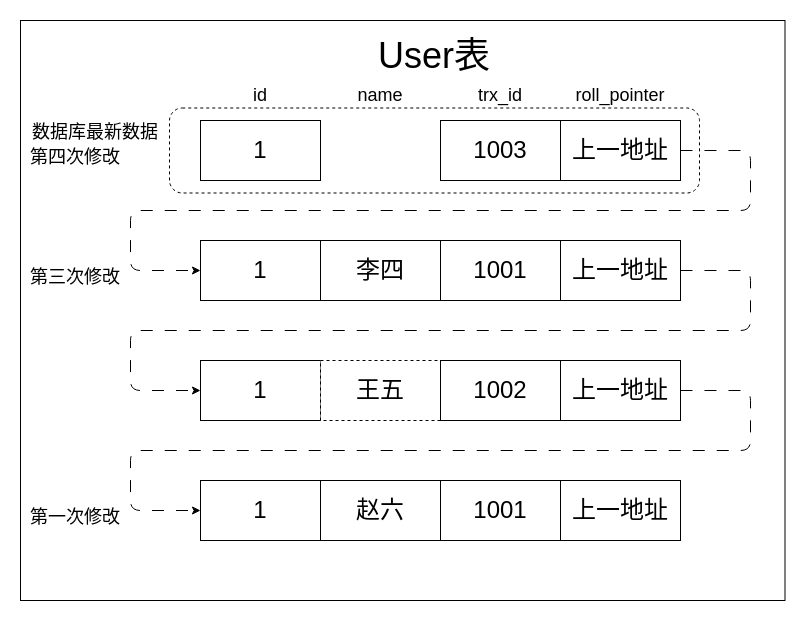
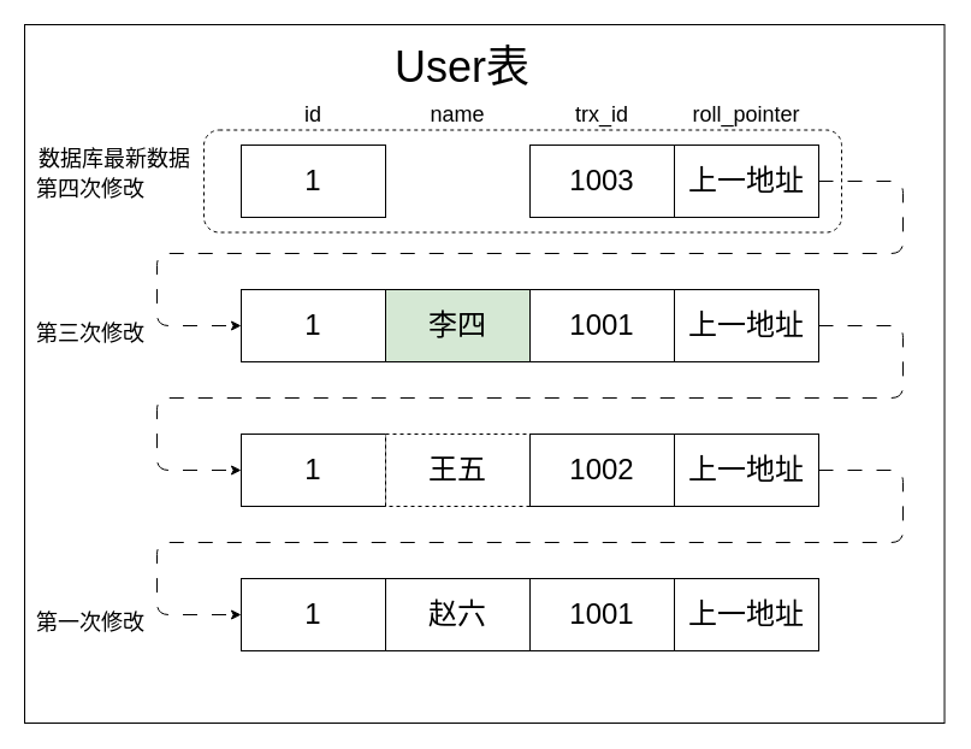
  <mxCell id="0" />
  <mxCell id="1" parent="0" />
  <mxCell id="2" value="" style="rounded=0;whiteSpace=wrap;html=1;" vertex="1" parent="1"><mxGeometry y="20" width="764.5" height="580" as="geometry" x="20" /></mxCell>
  <mxCell id="3" value="" style="rounded=1;whiteSpace=wrap;html=1;fontSize=18;dashed=1;" vertex="1" parent="1"><mxGeometry x="169" y="107.5" width="530" height="85" as="geometry" /></mxCell>
  <mxCell id="4" value="&lt;font style=&quot;font-size: 24px;&quot;&gt;1&lt;/font&gt;" style="rounded=0;whiteSpace=wrap;html=1;" vertex="1" parent="1"><mxGeometry x="200" y="120" width="120" height="60" as="geometry" /></mxCell>
  <mxCell id="5" value="&lt;span style=&quot;font-size: 24px;&quot;&gt;1003&lt;/span&gt;" style="rounded=0;whiteSpace=wrap;html=1;" vertex="1" parent="1"><mxGeometry x="440" y="120" width="120" height="60" as="geometry" /></mxCell>
  <mxCell id="6" style="edgeStyle=none;html=1;exitX=1;exitY=0.5;exitDx=0;exitDy=0;entryX=0;entryY=0.5;entryDx=0;entryDy=0;fontSize=18;dashed=1;dashPattern=12 12;" edge="1" parent="1" source="7" target="8"><mxGeometry relative="1" as="geometry"><Array as="points"><mxPoint x="750" y="150" /><mxPoint x="750" y="210" /><mxPoint x="130" y="210" /><mxPoint x="130" y="270" /></Array></mxGeometry></mxCell>
  <mxCell id="7" value="&lt;span style=&quot;font-size: 24px;&quot;&gt;上一地址&lt;/span&gt;" style="rounded=0;whiteSpace=wrap;html=1;" vertex="1" parent="1"><mxGeometry x="560" y="120" width="120" height="60" as="geometry" /></mxCell>
  <mxCell id="8" value="&lt;span style=&quot;font-size: 24px;&quot;&gt;1&lt;/span&gt;" style="rounded=0;whiteSpace=wrap;html=1;" vertex="1" parent="1"><mxGeometry x="200" y="240" width="120" height="60" as="geometry" /></mxCell>
- <mxCell id="9" value="&lt;span style=&quot;font-size: 24px;&quot;&gt;李四&lt;/span&gt;" style="rounded=0;whiteSpace=wrap;html=1;" vertex="1" parent="1"><mxGeometry x="320" y="240" width="120" height="60" as="geometry" /></mxCell>
+ <mxCell id="9" value="&lt;span style=&quot;font-size: 24px;&quot;&gt;李四&lt;/span&gt;" style="rounded=0;whiteSpace=wrap;html=1;fillColor=#d5e8d4;" vertex="1" parent="1"><mxGeometry x="320" y="240" width="120" height="60" as="geometry" /></mxCell>
  <mxCell id="10" value="&lt;span style=&quot;font-size: 24px;&quot;&gt;1001&lt;/span&gt;" style="rounded=0;whiteSpace=wrap;html=1;" vertex="1" parent="1"><mxGeometry x="440" y="240" width="120" height="60" as="geometry" /></mxCell>
  <mxCell id="11" style="edgeStyle=none;html=1;exitX=1;exitY=0.5;exitDx=0;exitDy=0;entryX=0;entryY=0.5;entryDx=0;entryDy=0;fontSize=18;dashed=1;dashPattern=12 12;" edge="1" parent="1" source="12" target="13"><mxGeometry relative="1" as="geometry"><Array as="points"><mxPoint x="750" y="270" /><mxPoint x="750" y="330" /><mxPoint x="130" y="330" /><mxPoint x="130" y="390" /></Array></mxGeometry></mxCell>
  <mxCell id="12" value="&lt;span style=&quot;font-size: 24px;&quot;&gt;上一地址&lt;/span&gt;" style="rounded=0;whiteSpace=wrap;html=1;" vertex="1" parent="1"><mxGeometry x="560" y="240" width="120" height="60" as="geometry" /></mxCell>
  <mxCell id="13" value="&lt;span style=&quot;font-size: 24px;&quot;&gt;1&lt;/span&gt;" style="rounded=0;whiteSpace=wrap;html=1;" vertex="1" parent="1"><mxGeometry x="200" y="360" width="120" height="60" as="geometry" /></mxCell>
  <mxCell id="14" value="&lt;span style=&quot;font-size: 24px;&quot;&gt;王五&lt;/span&gt;" style="rounded=0;whiteSpace=wrap;html=1;dashed=1;" vertex="1" parent="1"><mxGeometry x="320" y="360" width="120" height="60" as="geometry" /></mxCell>
  <mxCell id="15" value="&lt;span style=&quot;font-size: 24px;&quot;&gt;1002&lt;/span&gt;" style="rounded=0;whiteSpace=wrap;html=1;" vertex="1" parent="1"><mxGeometry x="440" y="360" width="120" height="60" as="geometry" /></mxCell>
  <mxCell id="16" style="edgeStyle=none;html=1;exitX=1;exitY=0.5;exitDx=0;exitDy=0;entryX=0;entryY=0.5;entryDx=0;entryDy=0;dashed=1;dashPattern=12 12;fontSize=18;" edge="1" parent="1" source="17" target="18"><mxGeometry relative="1" as="geometry"><Array as="points"><mxPoint x="750" y="390" /><mxPoint x="750" y="450" /><mxPoint x="130" y="450" /><mxPoint x="130" y="510" /></Array></mxGeometry></mxCell>
  <mxCell id="17" value="&lt;span style=&quot;font-size: 24px;&quot;&gt;上一地址&lt;/span&gt;" style="rounded=0;whiteSpace=wrap;html=1;" vertex="1" parent="1"><mxGeometry x="560" y="360" width="120" height="60" as="geometry" /></mxCell>
  <mxCell id="18" value="&lt;span style=&quot;font-size: 24px;&quot;&gt;1&lt;/span&gt;" style="rounded=0;whiteSpace=wrap;html=1;" vertex="1" parent="1"><mxGeometry x="200" y="480" width="120" height="60" as="geometry" /></mxCell>
  <mxCell id="19" value="&lt;span style=&quot;font-size: 24px;&quot;&gt;赵六&lt;/span&gt;" style="rounded=0;whiteSpace=wrap;html=1;" vertex="1" parent="1"><mxGeometry x="320" y="480" width="120" height="60" as="geometry" /></mxCell>
  <mxCell id="20" value="&lt;span style=&quot;font-size: 24px;&quot;&gt;1001&lt;/span&gt;" style="rounded=0;whiteSpace=wrap;html=1;" vertex="1" parent="1"><mxGeometry x="440" y="480" width="120" height="60" as="geometry" /></mxCell>
  <mxCell id="21" value="&lt;span style=&quot;font-size: 24px;&quot;&gt;上一地址&lt;/span&gt;" style="rounded=0;whiteSpace=wrap;html=1;" vertex="1" parent="1"><mxGeometry x="560" y="480" width="120" height="60" as="geometry" /></mxCell>
  <mxCell id="22" value="&lt;font style=&quot;font-size: 18px;&quot;&gt;id&lt;/font&gt;" style="text;html=1;strokeColor=none;fillColor=none;align=center;verticalAlign=middle;whiteSpace=wrap;rounded=0;" vertex="1" parent="1"><mxGeometry x="230" y="80" width="60" height="30" as="geometry" /></mxCell>
  <mxCell id="23" value="&lt;font style=&quot;font-size: 18px;&quot;&gt;name&lt;br&gt;&lt;/font&gt;" style="text;html=1;strokeColor=none;fillColor=none;align=center;verticalAlign=middle;whiteSpace=wrap;rounded=0;" vertex="1" parent="1"><mxGeometry x="350" y="80" width="60" height="30" as="geometry" /></mxCell>
  <mxCell id="24" value="&lt;font style=&quot;font-size: 18px;&quot;&gt;trx_id&lt;br&gt;&lt;/font&gt;" style="text;html=1;strokeColor=none;fillColor=none;align=center;verticalAlign=middle;whiteSpace=wrap;rounded=0;" vertex="1" parent="1"><mxGeometry x="470" y="80" width="60" height="30" as="geometry" /></mxCell>
  <mxCell id="25" value="&lt;font style=&quot;font-size: 18px;&quot;&gt;roll_pointer&lt;br&gt;&lt;/font&gt;" style="text;html=1;strokeColor=none;fillColor=none;align=center;verticalAlign=middle;whiteSpace=wrap;rounded=0;" vertex="1" parent="1"><mxGeometry x="570" y="80" width="100" height="30" as="geometry" /></mxCell>
- <mxCell id="26" value="&lt;font style=&quot;font-size: 36px;&quot;&gt;User表&lt;/font&gt;" style="text;html=1;strokeColor=none;fillColor=none;align=center;verticalAlign=middle;whiteSpace=wrap;rounded=0;fontSize=18;" vertex="1" parent="1"><mxGeometry x="361" y="40" width="146" height="30" as="geometry" /></mxCell>
+ <mxCell id="26" value="&lt;font style=&quot;font-size: 36px;&quot;&gt;User表&lt;/font&gt;" style="text;html=1;strokeColor=none;fillColor=none;align=center;verticalAlign=middle;whiteSpace=wrap;rounded=0;fontSize=18;" vertex="1" parent="1"><mxGeometry x="311" y="40" width="146" height="30" as="geometry" /></mxCell>
  <mxCell id="27" value="&lt;font style=&quot;font-size: 18px;&quot;&gt;第一次修改&lt;/font&gt;" style="text;html=1;strokeColor=none;fillColor=none;align=center;verticalAlign=middle;whiteSpace=wrap;rounded=0;fontSize=36;" vertex="1" parent="1"><mxGeometry y="495" width="110" height="30" as="geometry" x="20" /></mxCell>
  <mxCell id="28" value="&lt;font style=&quot;font-size: 18px;&quot;&gt;第三次修改&lt;/font&gt;" style="text;html=1;strokeColor=none;fillColor=none;align=center;verticalAlign=middle;whiteSpace=wrap;rounded=0;fontSize=36;" vertex="1" parent="1"><mxGeometry y="255" width="110" height="30" as="geometry" x="20" /></mxCell>
  <mxCell id="29" value="&lt;font style=&quot;font-size: 18px;&quot;&gt;第四次修改&lt;/font&gt;" style="text;html=1;strokeColor=none;fillColor=none;align=center;verticalAlign=middle;whiteSpace=wrap;rounded=0;fontSize=36;" vertex="1" parent="1"><mxGeometry y="135" width="110" height="30" as="geometry" x="20" /></mxCell>
  <mxCell id="30" value="&lt;span style=&quot;font-size: 18px;&quot;&gt;数据库最新数据&lt;/span&gt;" style="text;html=1;strokeColor=none;fillColor=none;align=center;verticalAlign=middle;whiteSpace=wrap;rounded=0;fontSize=36;" vertex="1" parent="1"><mxGeometry y="110" width="150" height="30" as="geometry" x="20" /></mxCell>
